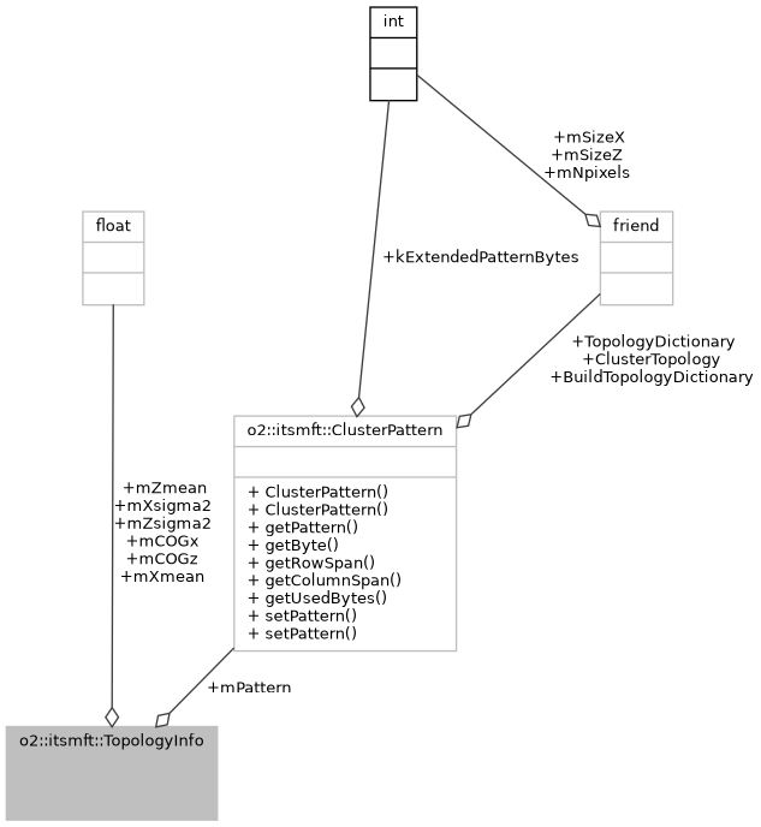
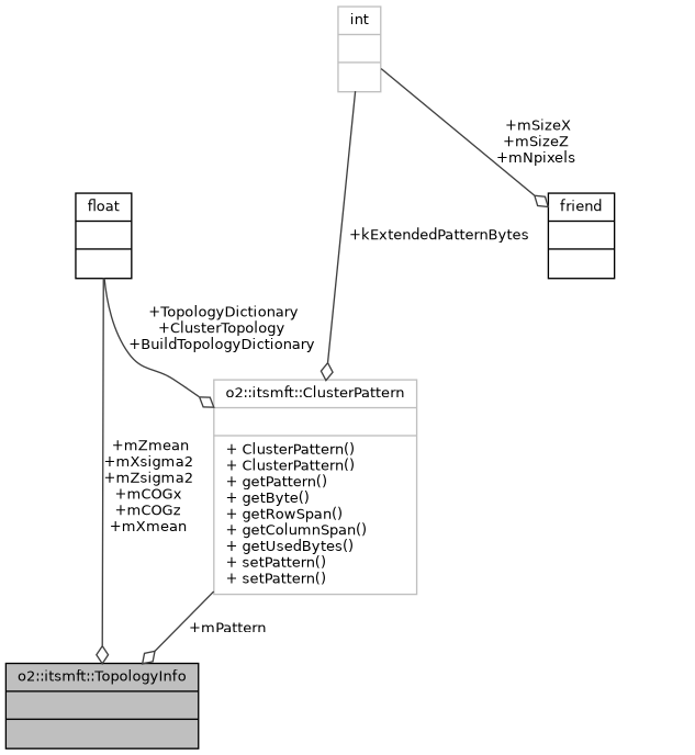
  digraph {
    node [color=grey75 fontname=Helvetica fontsize=10 shape=record]
    edge [arrowhead=odiamond color=grey25 fontname=Helvetica fontsize=10 labelfontname=Helvetica labelfontsize=10 style=solid]
-   n1 [fillcolor=grey75 fontcolor=black height=0.2 label="{o2::itsmft::TopologyInfo\n||}" style=filled width=0.4]
-   n2 [height=0.2 label="{float\n||}" width=0.4]
-   n3 [color=black height=0.2 label="{int\n||}" width=0.4]
+   n1 [color=black fillcolor=grey75 fontcolor=black height=0.2 label="{o2::itsmft::TopologyInfo\n||}" style=filled width=0.4]
+   n2 [color=black height=0.2 label="{float\n||}" width=0.4]
+   n3 [height=0.2 label="{int\n||}" width=0.4]
    n4 [height=0.2 label="{o2::itsmft::ClusterPattern\n||+ ClusterPattern()\l+ ClusterPattern()\l+ getPattern()\l+ getByte()\l+ getRowSpan()\l+ getColumnSpan()\l+ getUsedBytes()\l+ setPattern()\l+ setPattern()\l}" width=0.4]
-   n5 [height=0.2 label="{friend\n||}" width=0.4]
+   n5 [color=black height=0.2 label="{friend\n||}" width=0.4]
    n2 -> n1 [label=" +mZmean\n+mXsigma2\n+mZsigma2\n+mCOGx\n+mCOGz\n+mXmean"]
    n3 -> n4 [label=" +kExtendedPatternBytes"]
    n3 -> n5 [label=" +mSizeX\n+mSizeZ\n+mNpixels"]
    n4 -> n1 [label=" +mPattern"]
-   n5 -> n4 [label=" +TopologyDictionary\n+ClusterTopology\n+BuildTopologyDictionary"]
+   n2 -> n4 [label=" +TopologyDictionary\n+ClusterTopology\n+BuildTopologyDictionary"]
  }
